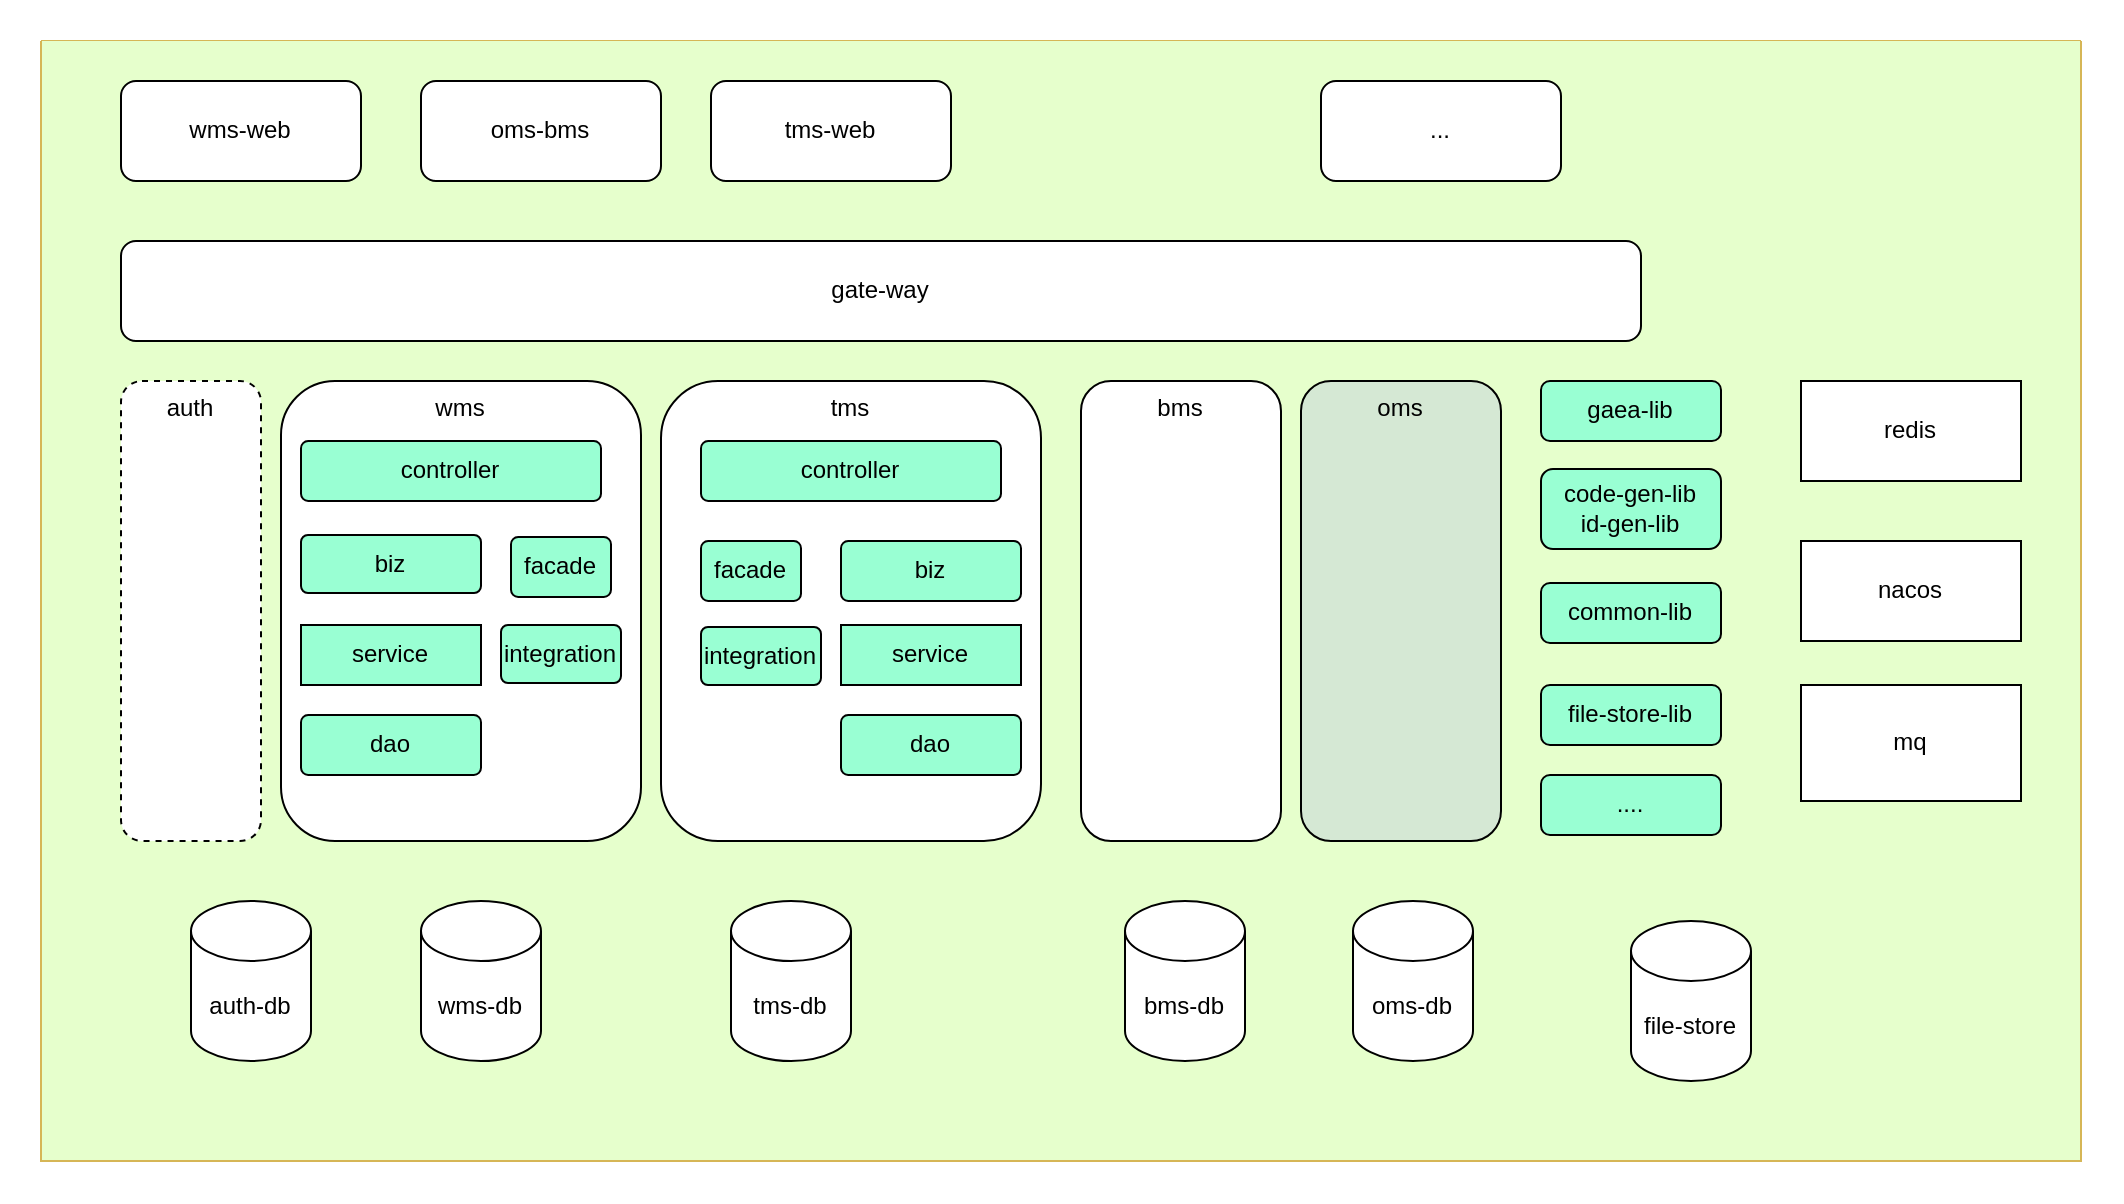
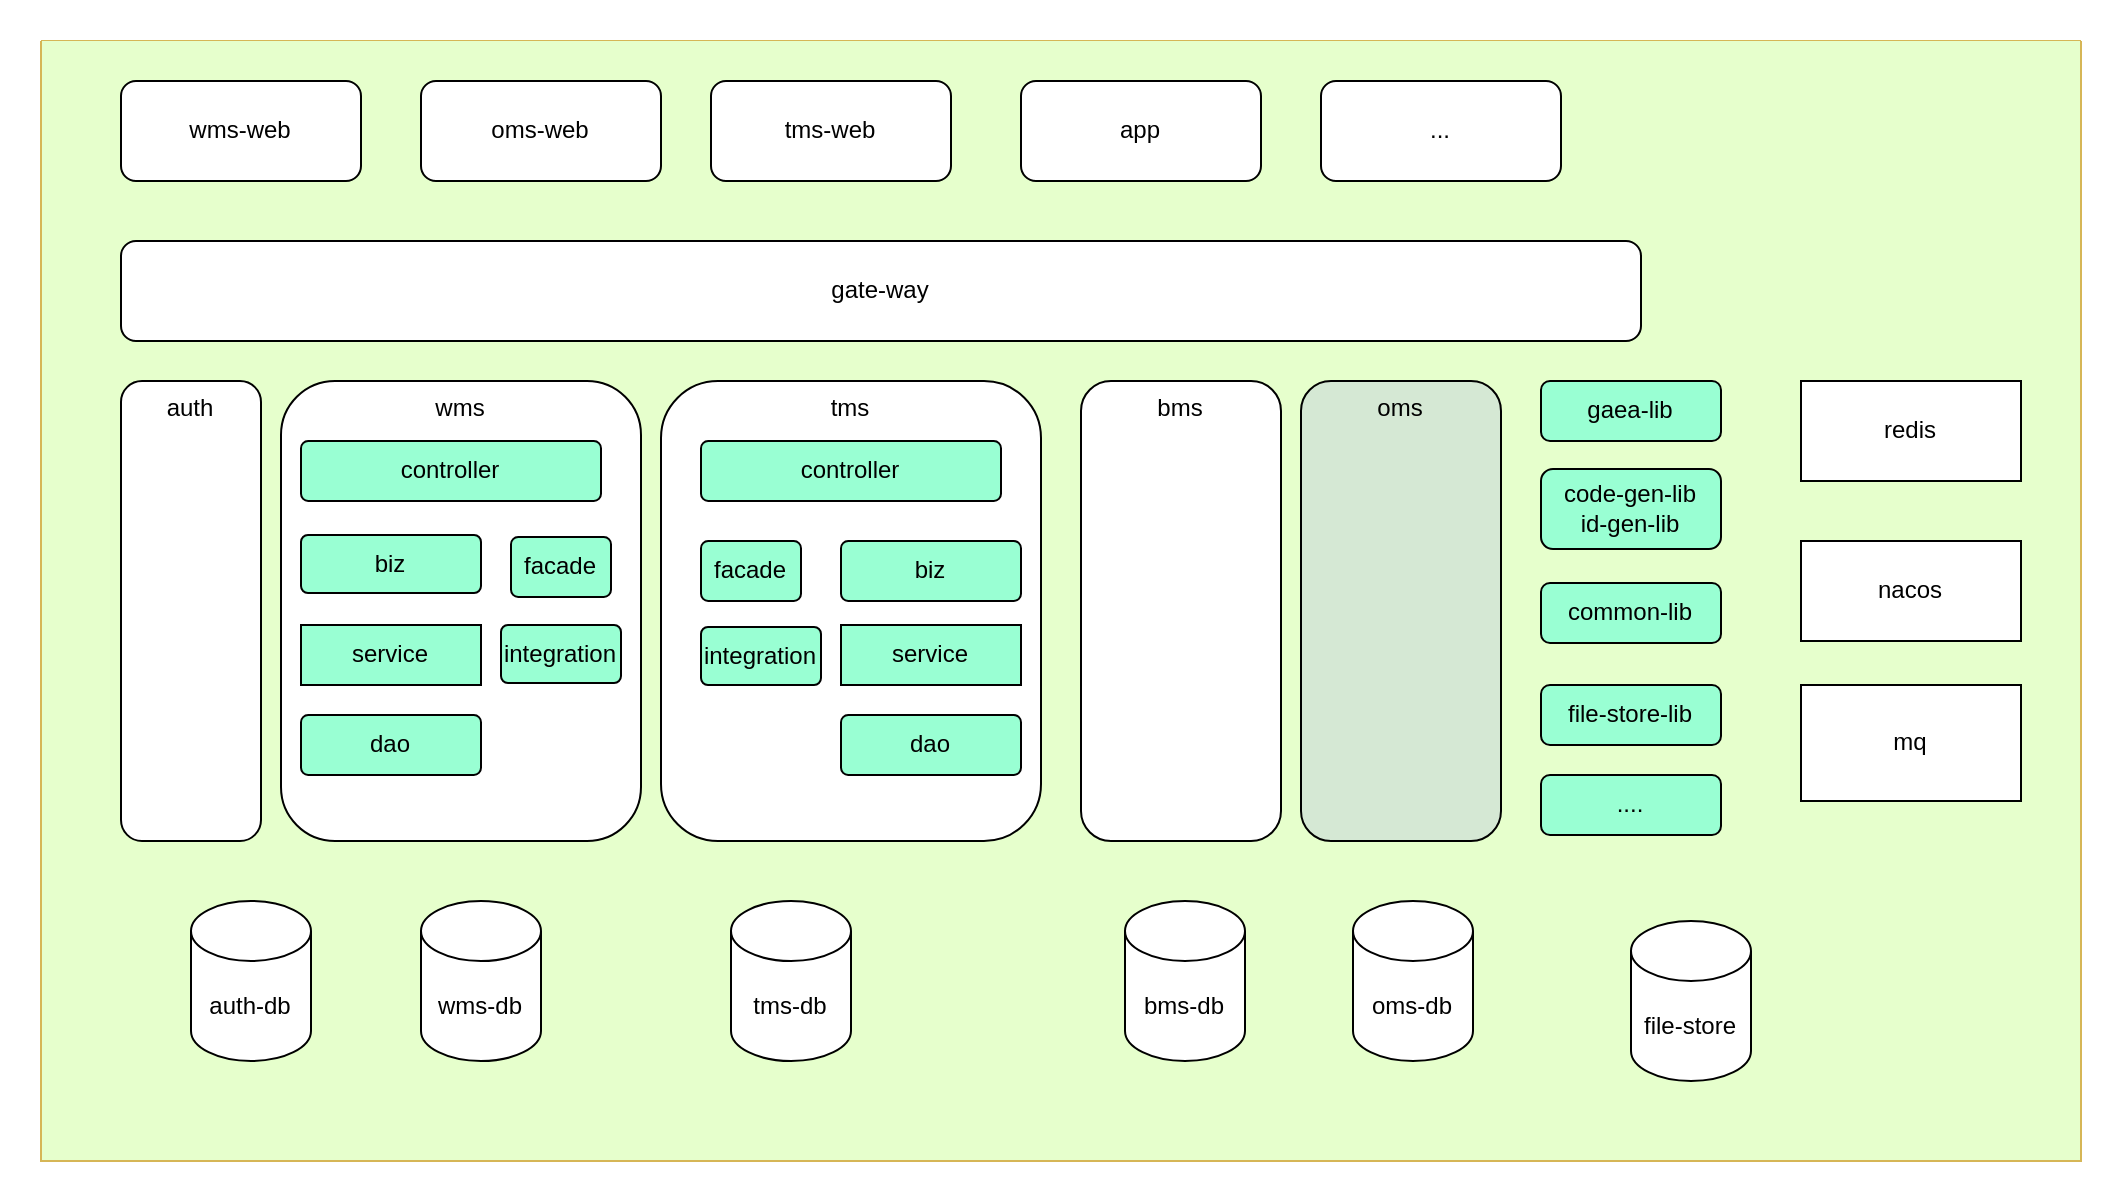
  <mxCell id="0" />
  <mxCell id="1" parent="0" />
  <mxCell id="2" value="" style="swimlane;startSize=0;fillColor=#fff2cc;strokeColor=#d6b656;labelBackgroundColor=#FFFFFF;labelBorderColor=none;perimeterSpacing=1;swimlaneFillColor=#E6FFCC;swimlaneLine=0;" parent="1" vertex="1"><mxGeometry x="20" y="20" width="1020" height="560" as="geometry" /></mxCell>
  <mxCell id="3" value="wms-web" style="rounded=1;whiteSpace=wrap;html=1;" parent="2" vertex="1"><mxGeometry x="40" y="20" width="120" height="50" as="geometry" /></mxCell>
  <mxCell id="4" value="tms-db" style="shape=cylinder3;whiteSpace=wrap;html=1;boundedLbl=1;backgroundOutline=1;size=15;" parent="2" vertex="1"><mxGeometry x="345" y="430" width="60" height="80" as="geometry" /></mxCell>
  <mxCell id="5" value="wms-db" style="shape=cylinder3;whiteSpace=wrap;html=1;boundedLbl=1;backgroundOutline=1;size=15;" parent="2" vertex="1"><mxGeometry x="190" y="430" width="60" height="80" as="geometry" /></mxCell>
  <mxCell id="6" value="auth-db" style="shape=cylinder3;whiteSpace=wrap;html=1;boundedLbl=1;backgroundOutline=1;size=15;" parent="2" vertex="1"><mxGeometry x="75" y="430" width="60" height="80" as="geometry" /></mxCell>
  <mxCell id="7" value="bms-db" style="shape=cylinder3;whiteSpace=wrap;html=1;boundedLbl=1;backgroundOutline=1;size=15;" parent="2" vertex="1"><mxGeometry x="542" y="430" width="60" height="80" as="geometry" /></mxCell>
  <mxCell id="8" value="oms-db" style="shape=cylinder3;whiteSpace=wrap;html=1;boundedLbl=1;backgroundOutline=1;size=15;" parent="2" vertex="1"><mxGeometry x="656" y="430" width="60" height="80" as="geometry" /></mxCell>
  <mxCell id="9" value="wms" style="rounded=1;whiteSpace=wrap;html=1;verticalAlign=top;" parent="2" vertex="1"><mxGeometry x="120" y="170" width="180" height="230" as="geometry" /></mxCell>
  <mxCell id="10" value="tms" style="rounded=1;whiteSpace=wrap;html=1;verticalAlign=top;" parent="2" vertex="1"><mxGeometry x="310" y="170" width="190" height="230" as="geometry" /></mxCell>
  <mxCell id="11" value="bms" style="rounded=1;whiteSpace=wrap;html=1;verticalAlign=top;" parent="2" vertex="1"><mxGeometry x="520" y="170" width="100" height="230" as="geometry" /></mxCell>
  <mxCell id="12" value="redis" style="rounded=0;whiteSpace=wrap;html=1;" parent="2" vertex="1"><mxGeometry x="880" y="170" width="110" height="50" as="geometry" /></mxCell>
  <mxCell id="13" value="oms" style="rounded=1;whiteSpace=wrap;html=1;verticalAlign=top;fillColor=#d5e8d4;" parent="2" vertex="1"><mxGeometry x="630" y="170" width="100" height="230" as="geometry" /></mxCell>
  <mxCell id="14" value="nacos" style="rounded=0;whiteSpace=wrap;html=1;" parent="2" vertex="1"><mxGeometry x="880" y="250" width="110" height="50" as="geometry" /></mxCell>
- <mxCell id="15" value="auth" style="rounded=1;whiteSpace=wrap;html=1;verticalAlign=top;dashed=1;" parent="2" vertex="1"><mxGeometry x="40" y="170" width="70" height="230" as="geometry" /></mxCell>
+ <mxCell id="15" value="auth" style="rounded=1;whiteSpace=wrap;html=1;verticalAlign=top;" parent="2" vertex="1"><mxGeometry x="40" y="170" width="70" height="230" as="geometry" /></mxCell>
  <mxCell id="16" value="gate-way" style="rounded=1;whiteSpace=wrap;html=1;" parent="2" vertex="1"><mxGeometry x="40" y="100" width="760" height="50" as="geometry" /></mxCell>
- <mxCell id="17" value="oms-bms" style="rounded=1;whiteSpace=wrap;html=1;" parent="2" vertex="1"><mxGeometry x="190" y="20" width="120" height="50" as="geometry" /></mxCell>
+ <mxCell id="17" value="oms-web" style="rounded=1;whiteSpace=wrap;html=1;" parent="2" vertex="1"><mxGeometry x="190" y="20" width="120" height="50" as="geometry" /></mxCell>
+ <mxCell id="18" value="app" style="rounded=1;whiteSpace=wrap;html=1;" parent="2" vertex="1"><mxGeometry x="490" y="20" width="120" height="50" as="geometry" /></mxCell>
  <mxCell id="19" value="tms-web" style="rounded=1;whiteSpace=wrap;html=1;" parent="2" vertex="1"><mxGeometry x="335" y="20" width="120" height="50" as="geometry" /></mxCell>
  <mxCell id="20" value="..." style="rounded=1;whiteSpace=wrap;html=1;" parent="2" vertex="1"><mxGeometry x="640" y="20" width="120" height="50" as="geometry" /></mxCell>
  <mxCell id="21" value="gaea-lib" style="rounded=1;whiteSpace=wrap;html=1;fillColor=#99FFD3;" parent="2" vertex="1"><mxGeometry x="750" y="170" width="90" height="30" as="geometry" /></mxCell>
  <mxCell id="22" value="code-gen-lib&lt;br&gt;id-gen-lib" style="rounded=1;whiteSpace=wrap;html=1;fillColor=#99FFD3;" parent="2" vertex="1"><mxGeometry x="750" y="214" width="90" height="40" as="geometry" /></mxCell>
  <mxCell id="23" value="common-lib" style="rounded=1;whiteSpace=wrap;html=1;fillColor=#99FFD3;" parent="2" vertex="1"><mxGeometry x="750" y="271" width="90" height="30" as="geometry" /></mxCell>
  <mxCell id="24" value="file-store-lib" style="rounded=1;whiteSpace=wrap;html=1;fillColor=#99FFD3;" parent="2" vertex="1"><mxGeometry x="750" y="322" width="90" height="30" as="geometry" /></mxCell>
  <mxCell id="25" value="file-store" style="shape=cylinder3;whiteSpace=wrap;html=1;boundedLbl=1;backgroundOutline=1;size=15;" parent="2" vertex="1"><mxGeometry x="795" y="440" width="60" height="80" as="geometry" /></mxCell>
  <mxCell id="26" value="...." style="rounded=1;whiteSpace=wrap;html=1;fillColor=#99FFD3;" parent="2" vertex="1"><mxGeometry x="750" y="367" width="90" height="30" as="geometry" /></mxCell>
  <mxCell id="27" value="mq" style="rounded=0;whiteSpace=wrap;html=1;" parent="2" vertex="1"><mxGeometry x="880" y="322" width="110" height="58" as="geometry" /></mxCell>
  <mxCell id="28" value="controller" style="rounded=1;whiteSpace=wrap;html=1;fillColor=#99FFD3;arcSize=12;" parent="2" vertex="1"><mxGeometry x="330" y="200" width="150" height="30" as="geometry" /></mxCell>
  <mxCell id="29" value="dao" style="rounded=1;whiteSpace=wrap;html=1;fillColor=#99FFD3;arcSize=12;" parent="2" vertex="1"><mxGeometry x="400" y="337" width="90" height="30" as="geometry" /></mxCell>
  <mxCell id="30" value="service" style="rounded=1;whiteSpace=wrap;html=1;fillColor=#99FFD3;arcSize=0;" parent="2" vertex="1"><mxGeometry x="400" y="292" width="90" height="30" as="geometry" /></mxCell>
  <mxCell id="31" value="biz" style="rounded=1;whiteSpace=wrap;html=1;fillColor=#99FFD3;arcSize=12;" parent="2" vertex="1"><mxGeometry x="400" y="250" width="90" height="30" as="geometry" /></mxCell>
  <mxCell id="32" value="integration" style="rounded=1;whiteSpace=wrap;html=1;fillColor=#99FFD3;arcSize=12;" parent="2" vertex="1"><mxGeometry x="330" y="293" width="60" height="29" as="geometry" /></mxCell>
  <mxCell id="33" value="controller" style="rounded=1;whiteSpace=wrap;html=1;fillColor=#99FFD3;arcSize=12;" parent="2" vertex="1"><mxGeometry x="130" y="200" width="150" height="30" as="geometry" /></mxCell>
  <mxCell id="34" value="dao" style="rounded=1;whiteSpace=wrap;html=1;fillColor=#99FFD3;arcSize=12;" parent="2" vertex="1"><mxGeometry x="130" y="337" width="90" height="30" as="geometry" /></mxCell>
  <mxCell id="35" value="service" style="rounded=1;whiteSpace=wrap;html=1;fillColor=#99FFD3;arcSize=0;" parent="2" vertex="1"><mxGeometry x="130" y="292" width="90" height="30" as="geometry" /></mxCell>
  <mxCell id="36" value="biz" style="rounded=1;whiteSpace=wrap;html=1;fillColor=#99FFD3;arcSize=12;" parent="2" vertex="1"><mxGeometry x="130" y="247" width="90" height="29" as="geometry" /></mxCell>
  <mxCell id="37" value="integration" style="rounded=1;whiteSpace=wrap;html=1;fillColor=#99FFD3;arcSize=12;" parent="2" vertex="1"><mxGeometry x="230" y="292" width="60" height="29" as="geometry" /></mxCell>
  <mxCell id="38" value="facade" style="rounded=1;whiteSpace=wrap;html=1;fillColor=#99FFD3;arcSize=12;" parent="2" vertex="1"><mxGeometry x="235" y="248" width="50" height="30" as="geometry" /></mxCell>
  <mxCell id="39" value="facade" style="rounded=1;whiteSpace=wrap;html=1;fillColor=#99FFD3;arcSize=12;" parent="2" vertex="1"><mxGeometry x="330" y="250" width="50" height="30" as="geometry" /></mxCell>
